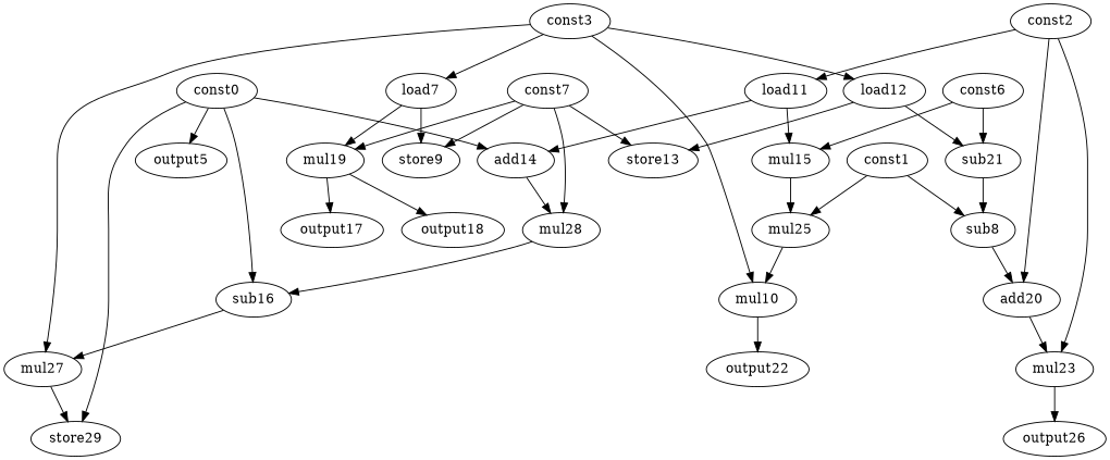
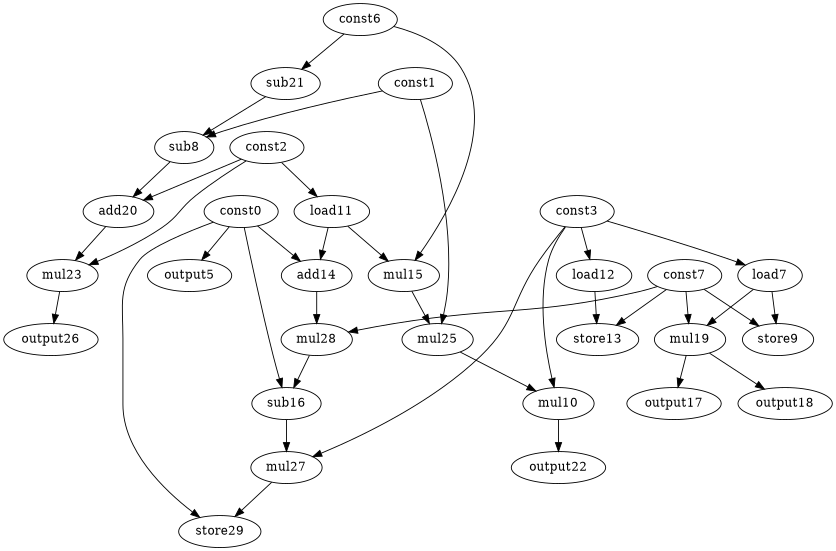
  digraph {
    node [opcode=mul]
    edge [operand=0]
    const0 [opcode=const]
    output5 [opcode=output]
    add14 [opcode=add]
    sub16 [opcode=sub]
    store29 [opcode=store]
    mul28
    mul27
    const1 [opcode=const]
    sub8 [opcode=sub]
    mul25
    add20 [opcode=add]
    mul10
    const2 [opcode=const]
    load11 [opcode=load]
    mul23
    mul15
    output26 [opcode=output]
    const3 [opcode=const]
    load7 [opcode=load]
    load12 [opcode=load]
    store9 [opcode=store]
    mul19
    output22 [opcode=output]
    store13 [opcode=store]
    sub21 [opcode=sub]
    n26 [label=const7 opcode=const]
    output17 [opcode=output]
    output18 [opcode=output]
    const6 [opcode=const]
    const0 -> output5
    const0 -> add14
    const0 -> sub16
    const0 -> store29
    add14 -> mul28 [operand=1]
    sub16 -> mul27
    mul28 -> sub16 [operand=1]
    mul27 -> store29 [operand=1]
    const1 -> sub8
    const1 -> mul25
    sub8 -> add20
    mul25 -> mul10
    add20 -> mul23 [operand=1]
    mul10 -> output22
    const2 -> add20 [operand=1]
    const2 -> load11
    const2 -> mul23
    load11 -> add14 [operand=1]
    load11 -> mul15
    mul23 -> output26
    mul15 -> mul25 [operand=1]
    const3 -> mul27 [operand=1]
    const3 -> mul10 [operand=1]
    const3 -> load7
    const3 -> load12
    load7 -> store9 [operand=1]
    load7 -> mul19 [operand=1]
    load12 -> store13
-   load12 -> sub21
    mul19 -> output17
    mul19 -> output18
    sub21 -> sub8 [operand=1]
    n26 -> mul28
    n26 -> store9
    n26 -> mul19
    n26 -> store13 [operand=1]
    const6 -> mul15 [operand=1]
    const6 -> sub21 [operand=1]
  }
